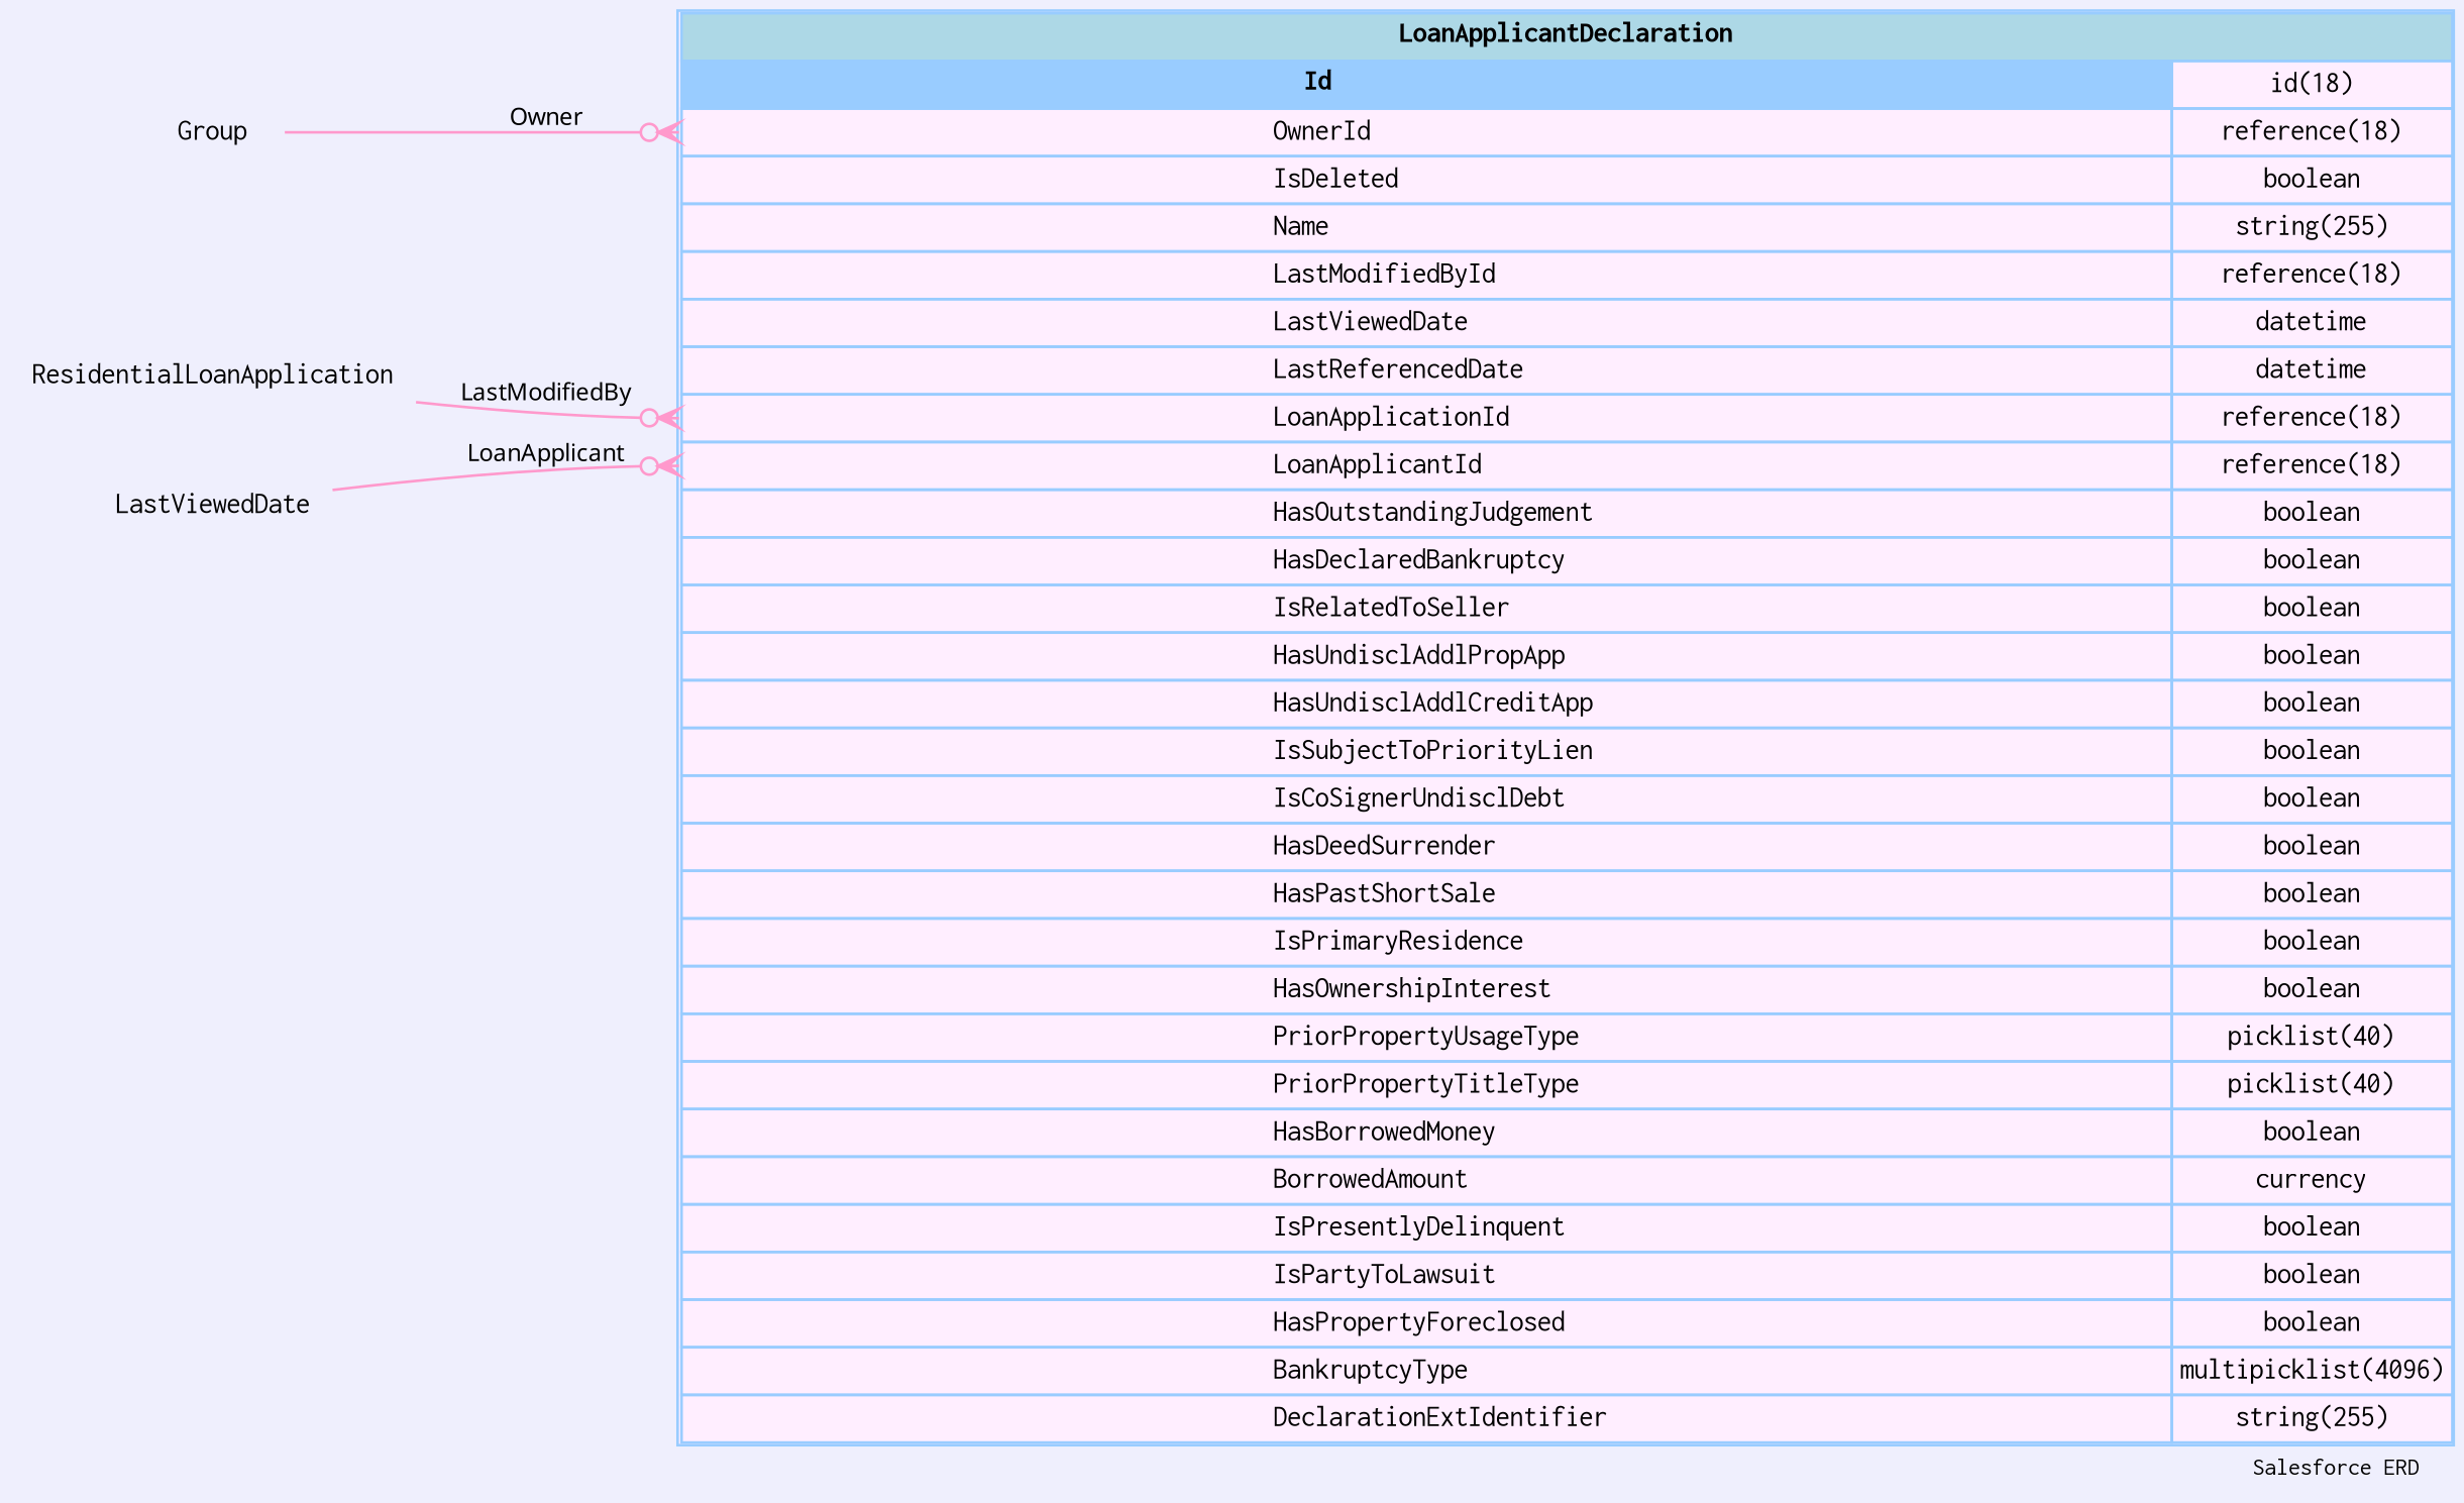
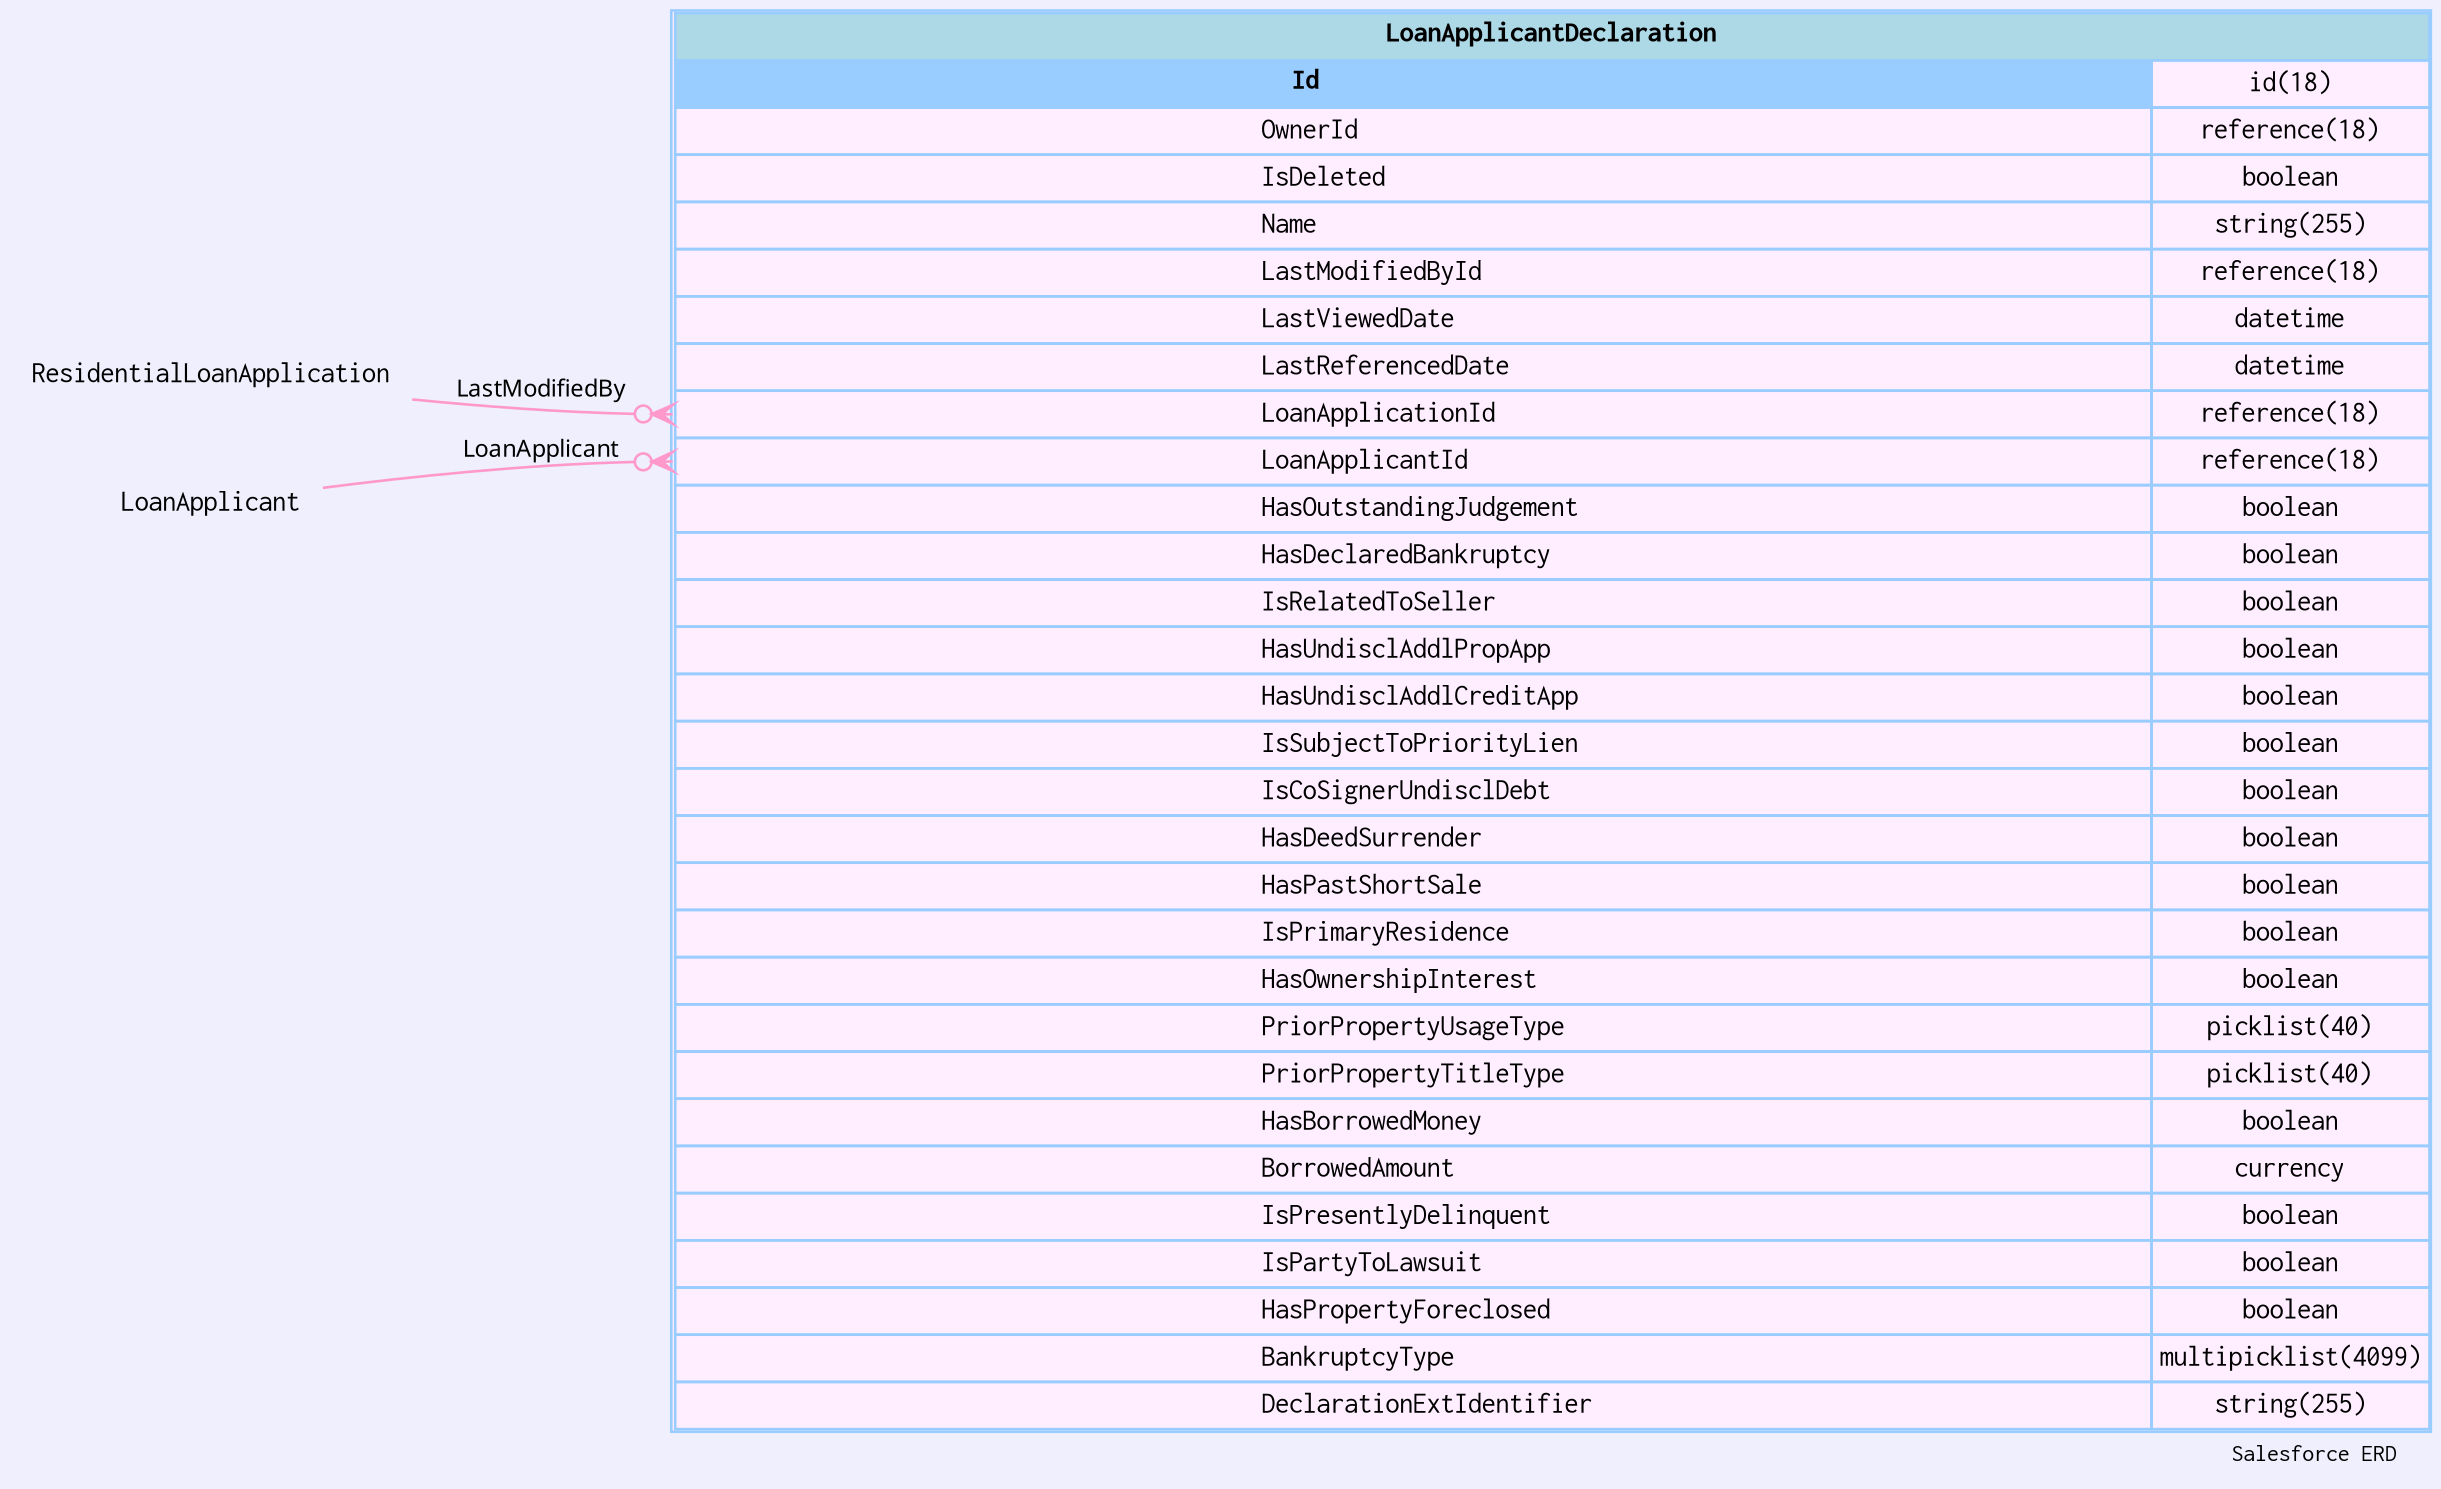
  digraph {
    bgcolor="#efeffd"
    fontname=Courier
    fontsize=9
    label="Salesforce ERD "
    labeljust=r
    nodesep=0.18
    rankdir=RL
    ranksep=0.46
    node [color="#99ccff" fontname=Courier fontsize=11 shape=plaintext]
    edge [arrowhead=none arrowsize=0.8 arrowtail=crowodot color="#ff99cc" dir=back fontname=Monaco fontsize=9 headport="Id:e"]
-   n1 [label=<                 <table border="1" cellborder="1" cellspacing="0" bgcolor="#ffeeff" >                      <tr><td colspan="3" bgcolor="lightblue"><b>LoanApplicantDeclaration</b></td></tr>              <tr>                                         <td  bgcolor="#99ccff" port="Id" align="left">                                            <b>Id</b>                                         </td><td>id(18)</td></tr> <tr>                                          <td port="OwnerId" align="left">                                          OwnerId                                        </td><td>reference(18)</td></tr> <tr>                                          <td port="IsDeleted" align="left">                                          IsDeleted                                        </td><td>boolean</td></tr> <tr>                                          <td port="Name" align="left">                                          Name                                        </td><td>string(255)</td></tr> <tr>                                          <td port="LastModifiedById" align="left">                                          LastModifiedById                                        </td><td>reference(18)</td></tr> <tr>                                          <td port="LastViewedDate" align="left">                                          LastViewedDate                                        </td><td>datetime</td></tr> <tr>                                          <td port="LastReferencedDate" align="left">                                          LastReferencedDate                                        </td><td>datetime</td></tr> <tr>                                          <td port="LoanApplicationId" align="left">                                          LoanApplicationId                                        </td><td>reference(18)</td></tr> <tr>                                          <td port="LoanApplicantId" align="left">                                          LoanApplicantId                                        </td><td>reference(18)</td></tr> <tr>                                          <td port="HasOutstandingJudgement" align="left">                                          HasOutstandingJudgement                                        </td><td>boolean</td></tr> <tr>                                          <td port="HasDeclaredBankruptcy" align="left">                                          HasDeclaredBankruptcy                                        </td><td>boolean</td></tr> <tr>                                          <td port="IsRelatedToSeller" align="left">                                          IsRelatedToSeller                                        </td><td>boolean</td></tr> <tr>                                          <td port="HasUndisclAddlPropApp" align="left">                                          HasUndisclAddlPropApp                                        </td><td>boolean</td></tr> <tr>                                          <td port="HasUndisclAddlCreditApp" align="left">                                          HasUndisclAddlCreditApp                                        </td><td>boolean</td></tr> <tr>                                          <td port="IsSubjectToPriorityLien" align="left">                                          IsSubjectToPriorityLien                                        </td><td>boolean</td></tr> <tr>                                          <td port="IsCoSignerUndisclDebt" align="left">                                          IsCoSignerUndisclDebt                                        </td><td>boolean</td></tr> <tr>                                          <td port="HasDeedSurrender" align="left">                                          HasDeedSurrender                                        </td><td>boolean</td></tr> <tr>                                          <td port="HasPastShortSale" align="left">                                          HasPastShortSale                                        </td><td>boolean</td></tr> <tr>                                          <td port="IsPrimaryResidence" align="left">                                          IsPrimaryResidence                                        </td><td>boolean</td></tr> <tr>                                          <td port="HasOwnershipInterest" align="left">                                          HasOwnershipInterest                                        </td><td>boolean</td></tr> <tr>                                          <td port="PriorPropertyUsageType" align="left">                                          PriorPropertyUsageType                                        </td><td>picklist(40)</td></tr> <tr>                                          <td port="PriorPropertyTitleType" align="left">                                          PriorPropertyTitleType                                        </td><td>picklist(40)</td></tr> <tr>                                          <td port="HasBorrowedMoney" align="left">                                          HasBorrowedMoney                                        </td><td>boolean</td></tr> <tr>                                          <td port="BorrowedAmount" align="left">                                          BorrowedAmount                                        </td><td>currency</td></tr> <tr>                                          <td port="IsPresentlyDelinquent" align="left">                                          IsPresentlyDelinquent                                        </td><td>boolean</td></tr> <tr>                                          <td port="IsPartyToLawsuit" align="left">                                          IsPartyToLawsuit                                        </td><td>boolean</td></tr> <tr>                                          <td port="HasPropertyForeclosed" align="left">                                          HasPropertyForeclosed                                        </td><td>boolean</td></tr> <tr>                                          <td port="BankruptcyType" align="left">                                          BankruptcyType                                        </td><td>multipicklist(4096)</td></tr> <tr>                                          <td port="DeclarationExtIdentifier" align="left">                                          DeclarationExtIdentifier                                        </td><td>string(255)</td></tr>                             </table>                 > margin=0 shape=none]
-   Group
+   n1 [label=<                 <table border="1" cellborder="1" cellspacing="0" bgcolor="#ffeeff" >                      <tr><td colspan="3" bgcolor="lightblue"><b>LoanApplicantDeclaration</b></td></tr>              <tr>                                         <td  bgcolor="#99ccff" port="Id" align="left">                                            <b>Id</b>                                         </td><td>id(18)</td></tr> <tr>                                          <td port="OwnerId" align="left">                                          OwnerId                                        </td><td>reference(18)</td></tr> <tr>                                          <td port="IsDeleted" align="left">                                          IsDeleted                                        </td><td>boolean</td></tr> <tr>                                          <td port="Name" align="left">                                          Name                                        </td><td>string(255)</td></tr> <tr>                                          <td port="LastModifiedById" align="left">                                          LastModifiedById                                        </td><td>reference(18)</td></tr> <tr>                                          <td port="LastViewedDate" align="left">                                          LastViewedDate                                        </td><td>datetime</td></tr> <tr>                                          <td port="LastReferencedDate" align="left">                                          LastReferencedDate                                        </td><td>datetime</td></tr> <tr>                                          <td port="LoanApplicationId" align="left">                                          LoanApplicationId                                        </td><td>reference(18)</td></tr> <tr>                                          <td port="LoanApplicantId" align="left">                                          LoanApplicantId                                        </td><td>reference(18)</td></tr> <tr>                                          <td port="HasOutstandingJudgement" align="left">                                          HasOutstandingJudgement                                        </td><td>boolean</td></tr> <tr>                                          <td port="HasDeclaredBankruptcy" align="left">                                          HasDeclaredBankruptcy                                        </td><td>boolean</td></tr> <tr>                                          <td port="IsRelatedToSeller" align="left">                                          IsRelatedToSeller                                        </td><td>boolean</td></tr> <tr>                                          <td port="HasUndisclAddlPropApp" align="left">                                          HasUndisclAddlPropApp                                        </td><td>boolean</td></tr> <tr>                                          <td port="HasUndisclAddlCreditApp" align="left">                                          HasUndisclAddlCreditApp                                        </td><td>boolean</td></tr> <tr>                                          <td port="IsSubjectToPriorityLien" align="left">                                          IsSubjectToPriorityLien                                        </td><td>boolean</td></tr> <tr>                                          <td port="IsCoSignerUndisclDebt" align="left">                                          IsCoSignerUndisclDebt                                        </td><td>boolean</td></tr> <tr>                                          <td port="HasDeedSurrender" align="left">                                          HasDeedSurrender                                        </td><td>boolean</td></tr> <tr>                                          <td port="HasPastShortSale" align="left">                                          HasPastShortSale                                        </td><td>boolean</td></tr> <tr>                                          <td port="IsPrimaryResidence" align="left">                                          IsPrimaryResidence                                        </td><td>boolean</td></tr> <tr>                                          <td port="HasOwnershipInterest" align="left">                                          HasOwnershipInterest                                        </td><td>boolean</td></tr> <tr>                                          <td port="PriorPropertyUsageType" align="left">                                          PriorPropertyUsageType                                        </td><td>picklist(40)</td></tr> <tr>                                          <td port="PriorPropertyTitleType" align="left">                                          PriorPropertyTitleType                                        </td><td>picklist(40)</td></tr> <tr>                                          <td port="HasBorrowedMoney" align="left">                                          HasBorrowedMoney                                        </td><td>boolean</td></tr> <tr>                                          <td port="BorrowedAmount" align="left">                                          BorrowedAmount                                        </td><td>currency</td></tr> <tr>                                          <td port="IsPresentlyDelinquent" align="left">                                          IsPresentlyDelinquent                                        </td><td>boolean</td></tr> <tr>                                          <td port="IsPartyToLawsuit" align="left">                                          IsPartyToLawsuit                                        </td><td>boolean</td></tr> <tr>                                          <td port="HasPropertyForeclosed" align="left">                                          HasPropertyForeclosed                                        </td><td>boolean</td></tr> <tr>                                          <td port="BankruptcyType" align="left">                                          BankruptcyType                                        </td><td>multipicklist(4099)</td></tr> <tr>                                          <td port="DeclarationExtIdentifier" align="left">                                          DeclarationExtIdentifier                                        </td><td>string(255)</td></tr>                             </table>                 > margin=0 shape=none]
    ResidentialLoanApplication
-   LoanApplicant [label=LastViewedDate]
-   n1 -> Group [label=Owner tailport="OwnerId:w"]
+   LoanApplicant
    n1 -> ResidentialLoanApplication [label=LastModifiedBy tailport="LoanApplicationId:w"]
    n1 -> LoanApplicant [label=LoanApplicant tailport="LoanApplicantId:w"]
  }
